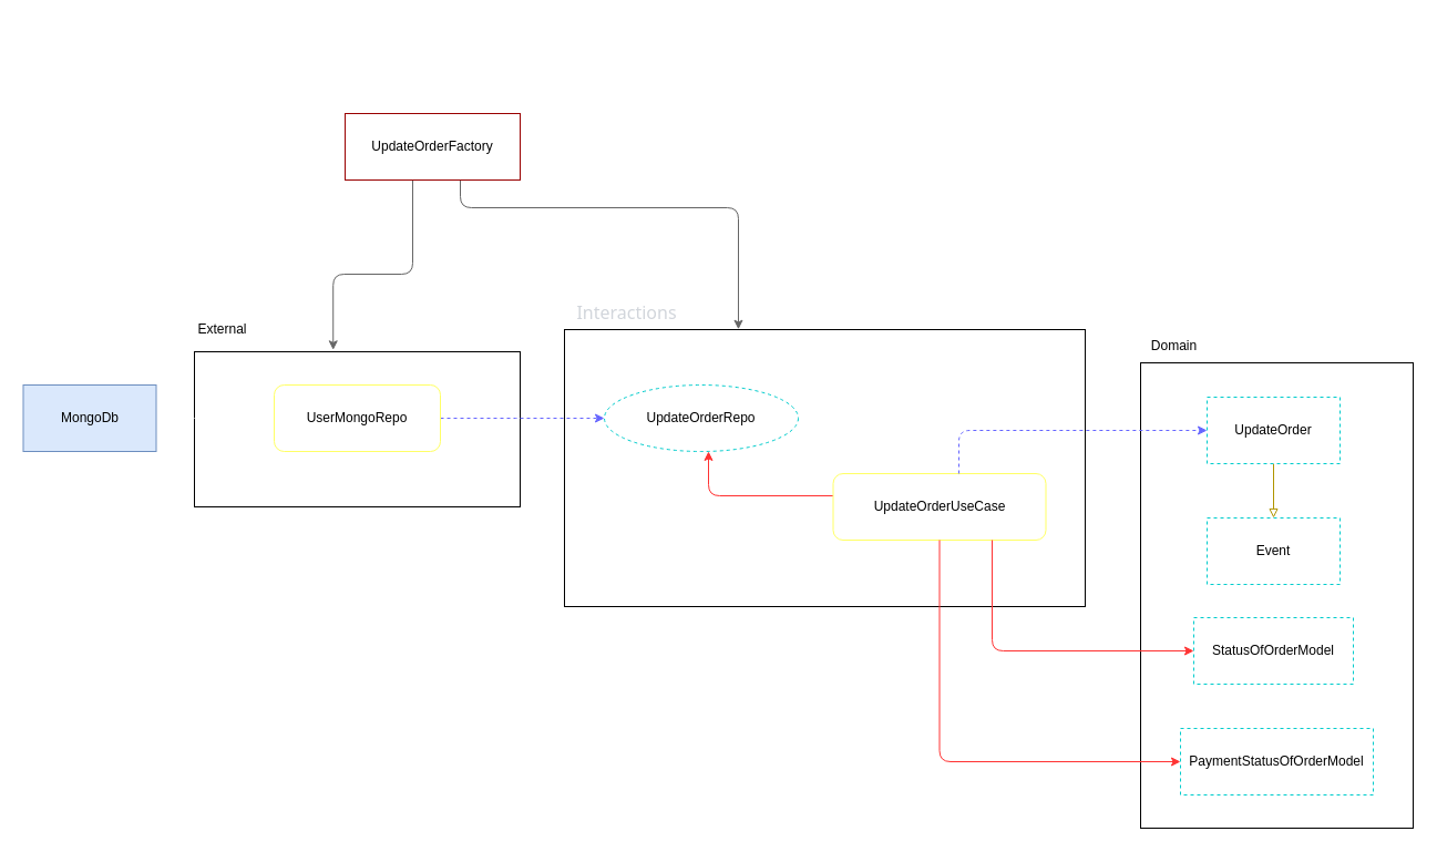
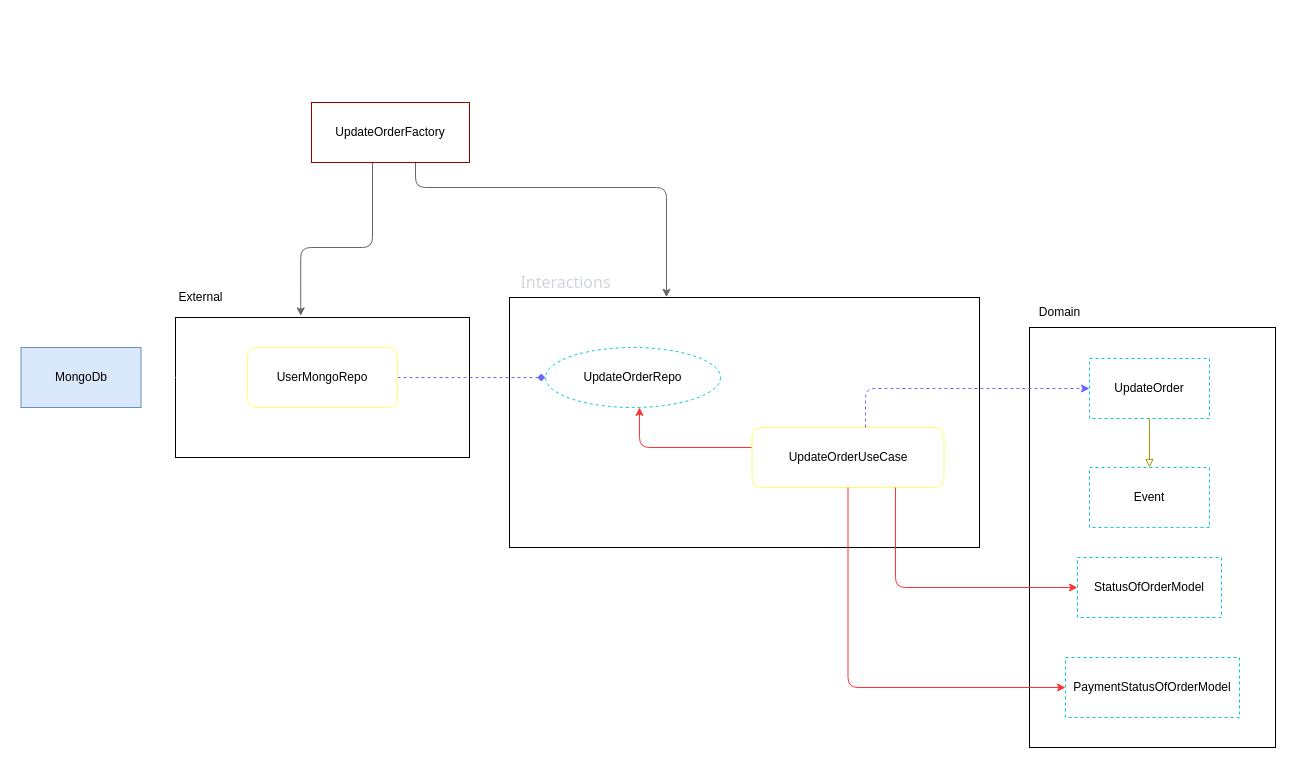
  <mxCell id="0" />
  <mxCell id="1" parent="0" />
  <mxCell id="2" value="" style="rounded=0;whiteSpace=wrap;html=1;" vertex="1" parent="1"><mxGeometry x="509" y="297" width="470" height="250" as="geometry" /></mxCell>
  <mxCell id="3" style="edgeStyle=orthogonalEdgeStyle;html=1;strokeColor=#ff3333;" edge="1" parent="1" source="4" target="6"><mxGeometry relative="1" as="geometry"><Array as="points"><mxPoint x="639" y="447" /></Array></mxGeometry></mxCell>
  <mxCell id="4" value="UpdateOrderUseCase" style="rounded=1;whiteSpace=wrap;html=1;strokeColor=#FFFF66;" vertex="1" parent="1"><mxGeometry x="751.5" y="427" width="192" height="60" as="geometry" /></mxCell>
  <mxCell id="5" value="&lt;div style=&quot;text-align: start;&quot;&gt;&lt;span style=&quot;background-color: initial; font-size: 16px;&quot;&gt;&lt;font face=&quot;Söhne, ui-sans-serif, system-ui, -apple-system, Segoe UI, Roboto, Ubuntu, Cantarell, Noto Sans, sans-serif, Helvetica Neue, Arial, Apple Color Emoji, Segoe UI Emoji, Segoe UI Symbol, Noto Color Emoji&quot; color=&quot;#d1d5db&quot;&gt;Interactions&lt;/font&gt;&lt;/span&gt;&lt;/div&gt;" style="text;html=1;strokeColor=none;fillColor=none;align=center;verticalAlign=middle;whiteSpace=wrap;rounded=0;" vertex="1" parent="1"><mxGeometry x="509" y="267" width="112.5" height="30" as="geometry" /></mxCell>
  <mxCell id="6" value="UpdateOrderRepo" style="ellipse;whiteSpace=wrap;html=1;strokeColor=#00CCCC;dashed=1;" vertex="1" parent="1"><mxGeometry x="545" y="347" width="175" height="60" as="geometry" /></mxCell>
  <mxCell id="7" value="" style="rounded=0;whiteSpace=wrap;html=1;" vertex="1" parent="1"><mxGeometry x="1029" y="327" width="246" height="420" as="geometry" /></mxCell>
  <mxCell id="8" value="Domain" style="text;html=1;align=center;verticalAlign=middle;resizable=0;points=[];autosize=1;strokeColor=none;fillColor=none;" vertex="1" parent="1"><mxGeometry x="1029" y="297" width="60" height="30" as="geometry" /></mxCell>
  <mxCell id="9" style="edgeStyle=orthogonalEdgeStyle;html=1;endArrow=block;strokeColor=#B09500;fillColor=#e3c800;endFill=0;" edge="1" parent="1" source="10" target="27"><mxGeometry relative="1" as="geometry"><Array as="points" /></mxGeometry></mxCell>
  <mxCell id="10" value="UpdateOrder" style="rounded=0;whiteSpace=wrap;html=1;strokeColor=#00CCCC;dashed=1;" vertex="1" parent="1"><mxGeometry x="1089" y="358" width="120" height="60" as="geometry" /></mxCell>
  <mxCell id="11" style="edgeStyle=orthogonalEdgeStyle;html=1;entryX=0;entryY=0.5;entryDx=0;entryDy=0;strokeColor=#6666FF;fillColor=#a20025;dashed=1;" edge="1" parent="1" source="4" target="10"><mxGeometry relative="1" as="geometry"><Array as="points"><mxPoint x="865" y="388" /></Array></mxGeometry></mxCell>
  <mxCell id="12" value="" style="rounded=0;whiteSpace=wrap;html=1;" vertex="1" parent="1"><mxGeometry x="175" y="317" width="294" height="140" as="geometry" /></mxCell>
  <mxCell id="13" value="External" style="text;html=1;align=center;verticalAlign=middle;resizable=0;points=[];autosize=1;strokeColor=none;fillColor=none;" vertex="1" parent="1"><mxGeometry x="165" y="282" width="70" height="30" as="geometry" /></mxCell>
  <mxCell id="14" value="&lt;font color=&quot;#000000&quot;&gt;MongoDb&lt;/font&gt;" style="rounded=0;whiteSpace=wrap;html=1;fillColor=#dae8fc;strokeColor=#6c8ebf;" vertex="1" parent="1"><mxGeometry x="20.5" y="347" width="120" height="60" as="geometry" /></mxCell>
  <mxCell id="15" style="edgeStyle=orthogonalEdgeStyle;html=1;entryX=1;entryY=0.5;entryDx=0;entryDy=0;dashed=1;strokeColor=#FFFFFF;fontColor=default;fillColor=#a20025;" edge="1" parent="1" source="17" target="14"><mxGeometry relative="1" as="geometry"><Array as="points" /></mxGeometry></mxCell>
- <mxCell id="16" style="edgeStyle=orthogonalEdgeStyle;html=1;strokeColor=#6666FF;fillColor=#a20025;dashed=1;" edge="1" parent="1" source="17" target="6"><mxGeometry relative="1" as="geometry"><Array as="points"><mxPoint x="475" y="377" /><mxPoint x="475" y="377" /></Array></mxGeometry></mxCell>
+ <mxCell id="16" style="edgeStyle=orthogonalEdgeStyle;html=1;strokeColor=#6666FF;fillColor=#a20025;dashed=1;endArrow=diamond;" edge="1" parent="1" source="17" target="6"><mxGeometry relative="1" as="geometry"><Array as="points"><mxPoint x="475" y="377" /><mxPoint x="475" y="377" /></Array></mxGeometry></mxCell>
  <mxCell id="17" value="UserMongoRepo" style="rounded=1;whiteSpace=wrap;html=1;strokeColor=#FFFF66;" vertex="1" parent="1"><mxGeometry x="247" y="347" width="150" height="60" as="geometry" /></mxCell>
  <mxCell id="18" style="edgeStyle=orthogonalEdgeStyle;html=1;dashed=1;strokeColor=#FFFFFF;fontColor=default;fillColor=#a20025;" edge="1" parent="1"><mxGeometry relative="1" as="geometry"><mxPoint x="234" y="392" as="sourcePoint" /></mxGeometry></mxCell>
  <mxCell id="19" value="" style="rounded=0;whiteSpace=wrap;html=1;strokeColor=#FFFFFF;fontColor=#000000;" vertex="1" parent="1"><mxGeometry x="205" y="67" width="340" height="150" as="geometry" /></mxCell>
  <mxCell id="20" value="&lt;font color=&quot;#ffffff&quot;&gt;Main&lt;/font&gt;" style="text;html=1;align=center;verticalAlign=middle;resizable=0;points=[];autosize=1;strokeColor=none;fillColor=none;fontColor=#000000;" vertex="1" parent="1"><mxGeometry x="205" y="27" width="50" height="30" as="geometry" /></mxCell>
  <mxCell id="21" style="edgeStyle=orthogonalEdgeStyle;html=1;entryX=0.426;entryY=-0.012;entryDx=0;entryDy=0;entryPerimeter=0;strokeColor=#666666;" edge="1" parent="1" source="23" target="12"><mxGeometry relative="1" as="geometry"><Array as="points"><mxPoint x="372" y="247" /><mxPoint x="300" y="247" /></Array></mxGeometry></mxCell>
  <mxCell id="22" style="edgeStyle=orthogonalEdgeStyle;html=1;entryX=0.334;entryY=-0.001;entryDx=0;entryDy=0;entryPerimeter=0;strokeColor=#666666;" edge="1" parent="1" source="23" target="2"><mxGeometry relative="1" as="geometry"><Array as="points"><mxPoint x="415" y="187" /><mxPoint x="666" y="187" /></Array></mxGeometry></mxCell>
  <mxCell id="23" value="UpdateOrderFactory" style="rounded=0;whiteSpace=wrap;html=1;strokeColor=#990000;gradientColor=none;" vertex="1" parent="1"><mxGeometry x="311" y="102" width="158" height="60" as="geometry" /></mxCell>
  <mxCell id="24" style="edgeStyle=orthogonalEdgeStyle;html=1;strokeColor=#FFFFFF;fontColor=#FFFFFF;dashed=1;" edge="1" parent="1"><mxGeometry relative="1" as="geometry"><mxPoint x="109" y="20.5" as="sourcePoint" /></mxGeometry></mxCell>
  <mxCell id="25" style="edgeStyle=orthogonalEdgeStyle;html=1;strokeColor=#FFFFFF;fontColor=#FFFFFF;" edge="1" parent="1"><mxGeometry relative="1" as="geometry"><mxPoint x="272" y="20.5" as="targetPoint" /></mxGeometry></mxCell>
  <mxCell id="26" style="edgeStyle=orthogonalEdgeStyle;html=1;entryX=1;entryY=0.5;entryDx=0;entryDy=0;strokeColor=#FFFFFF;fontColor=#FFFFFF;" edge="1" parent="1"><mxGeometry relative="1" as="geometry"><mxPoint x="473.5" y="20.5" as="targetPoint" /></mxGeometry></mxCell>
  <mxCell id="27" value="Event" style="rounded=0;whiteSpace=wrap;html=1;strokeColor=#00CCCC;dashed=1;" vertex="1" parent="1"><mxGeometry x="1089" y="467" width="120" height="60" as="geometry" /></mxCell>
  <mxCell id="28" value="StatusOfOrderModel" style="rounded=0;whiteSpace=wrap;html=1;strokeColor=#00CCCC;dashed=1;" vertex="1" parent="1"><mxGeometry x="1077" y="557" width="144" height="60" as="geometry" /></mxCell>
  <mxCell id="29" value="PaymentStatusOfOrderModel" style="rounded=0;whiteSpace=wrap;html=1;strokeColor=#00CCCC;dashed=1;" vertex="1" parent="1"><mxGeometry x="1065" y="657" width="174" height="60" as="geometry" /></mxCell>
  <mxCell id="30" style="edgeStyle=orthogonalEdgeStyle;html=1;strokeColor=#ff3333;" edge="1" parent="1" source="4" target="29"><mxGeometry relative="1" as="geometry"><Array as="points"><mxPoint x="847" y="687" /></Array></mxGeometry></mxCell>
  <mxCell id="31" style="edgeStyle=orthogonalEdgeStyle;html=1;strokeColor=#ff3333;" edge="1" parent="1" source="4" target="28"><mxGeometry relative="1" as="geometry"><Array as="points"><mxPoint x="895" y="587" /></Array></mxGeometry></mxCell>
